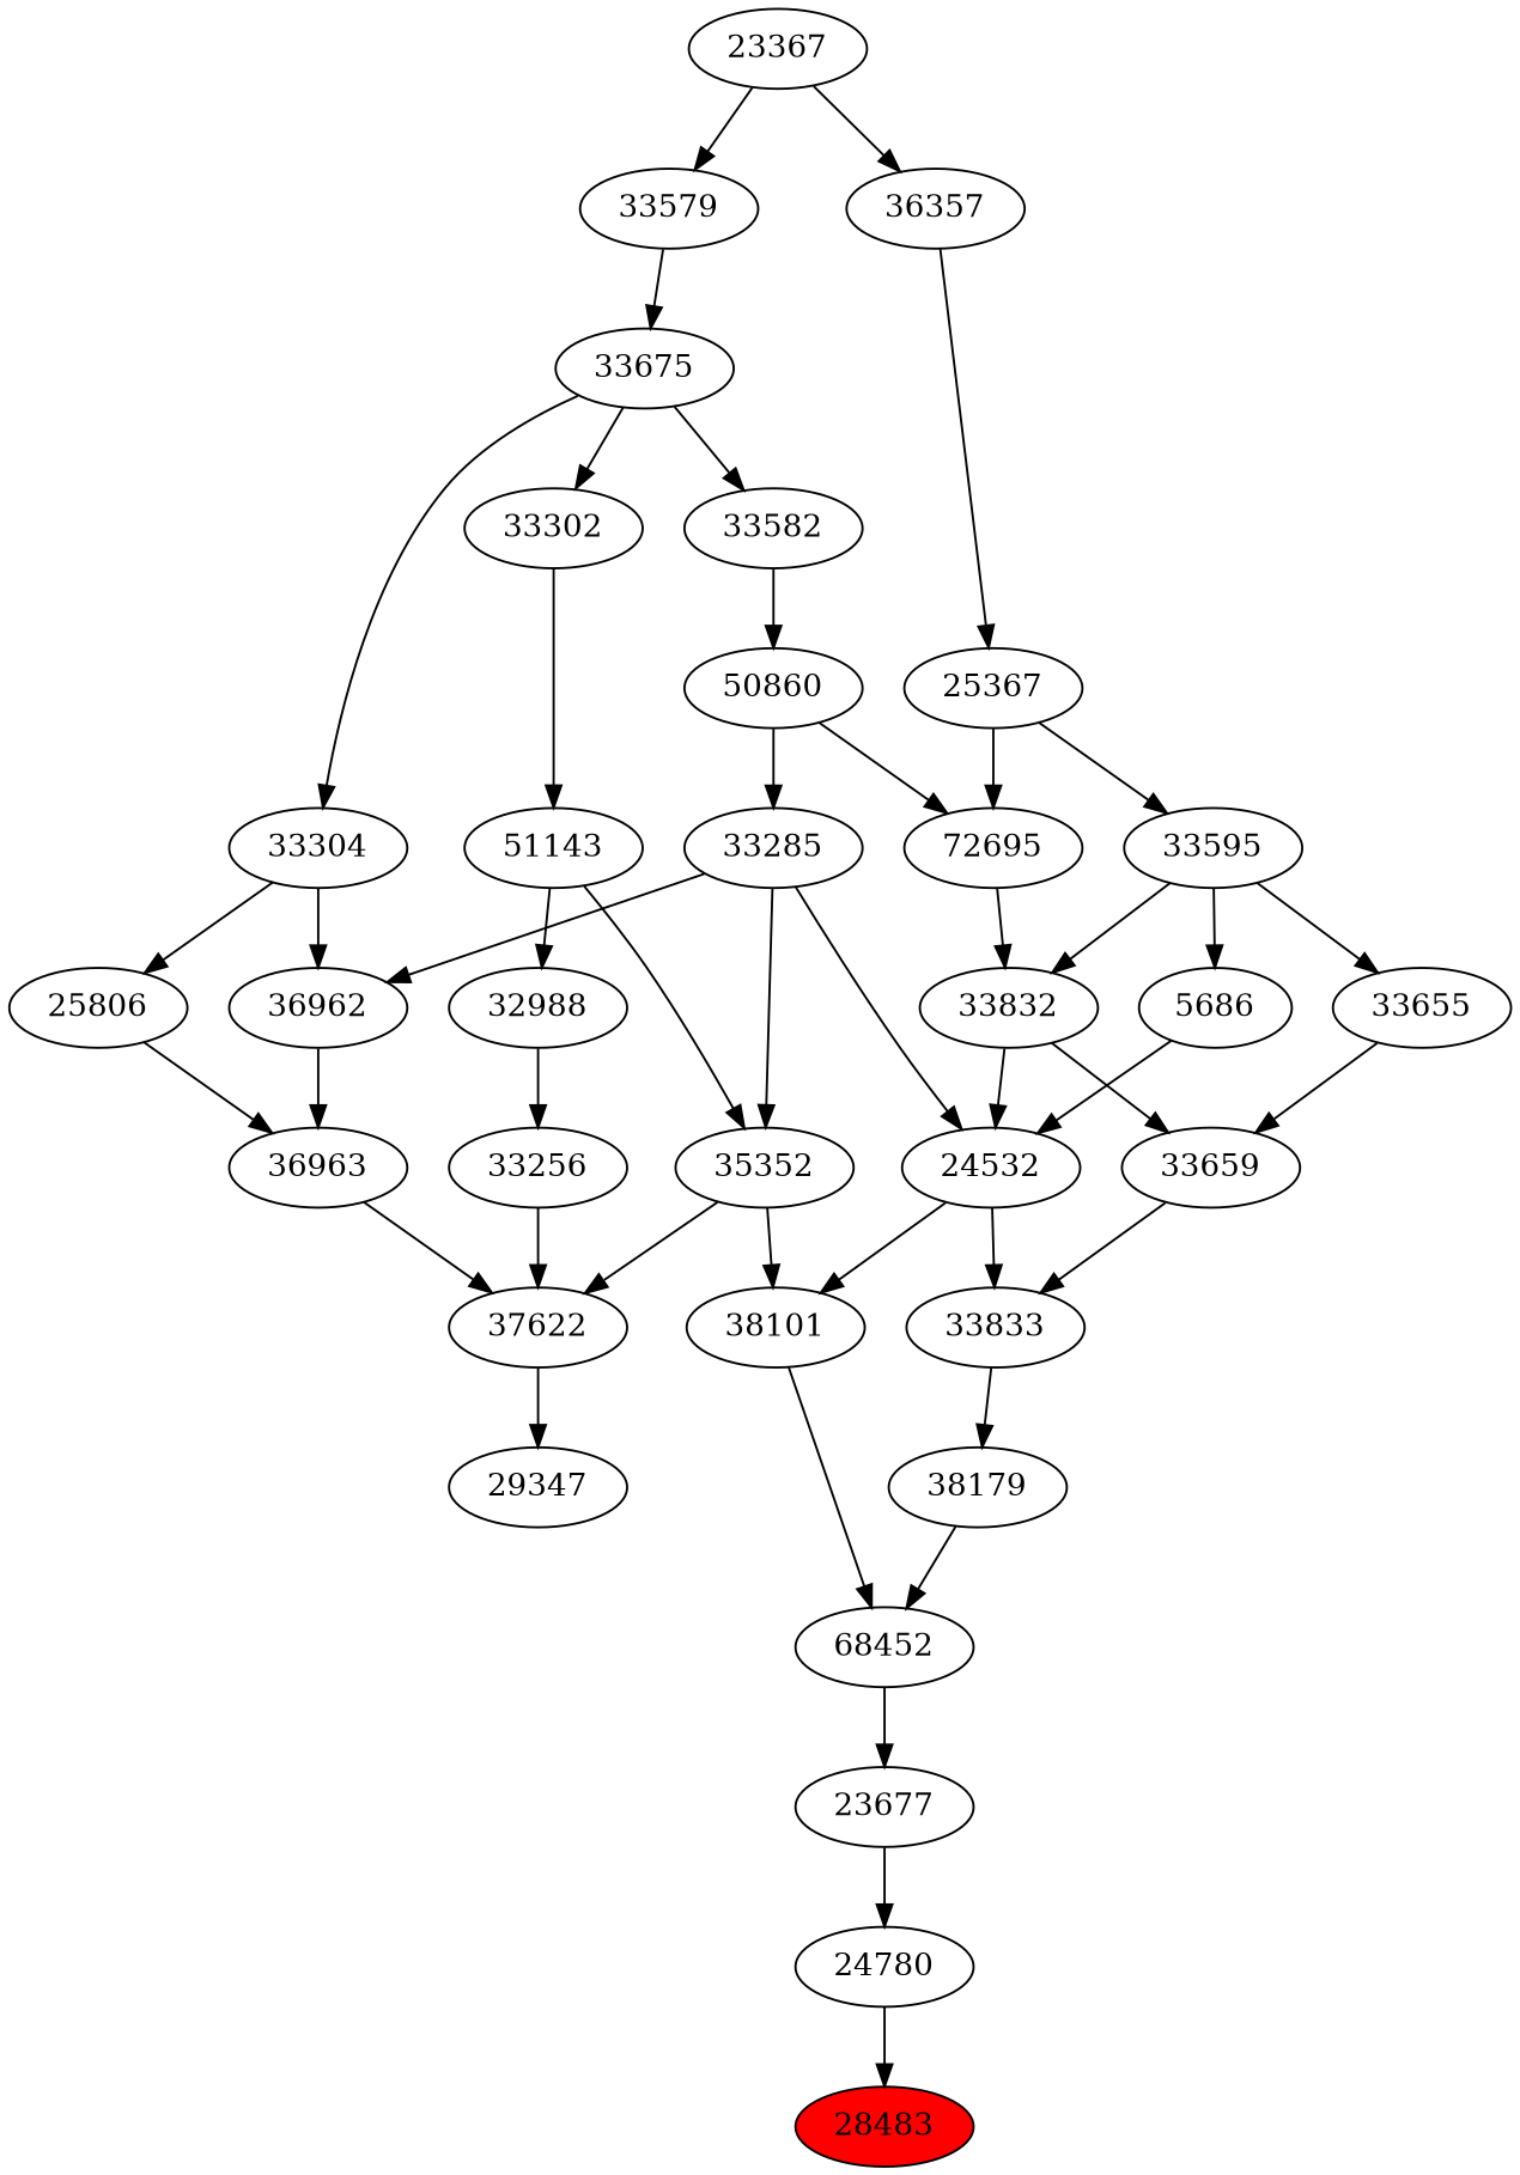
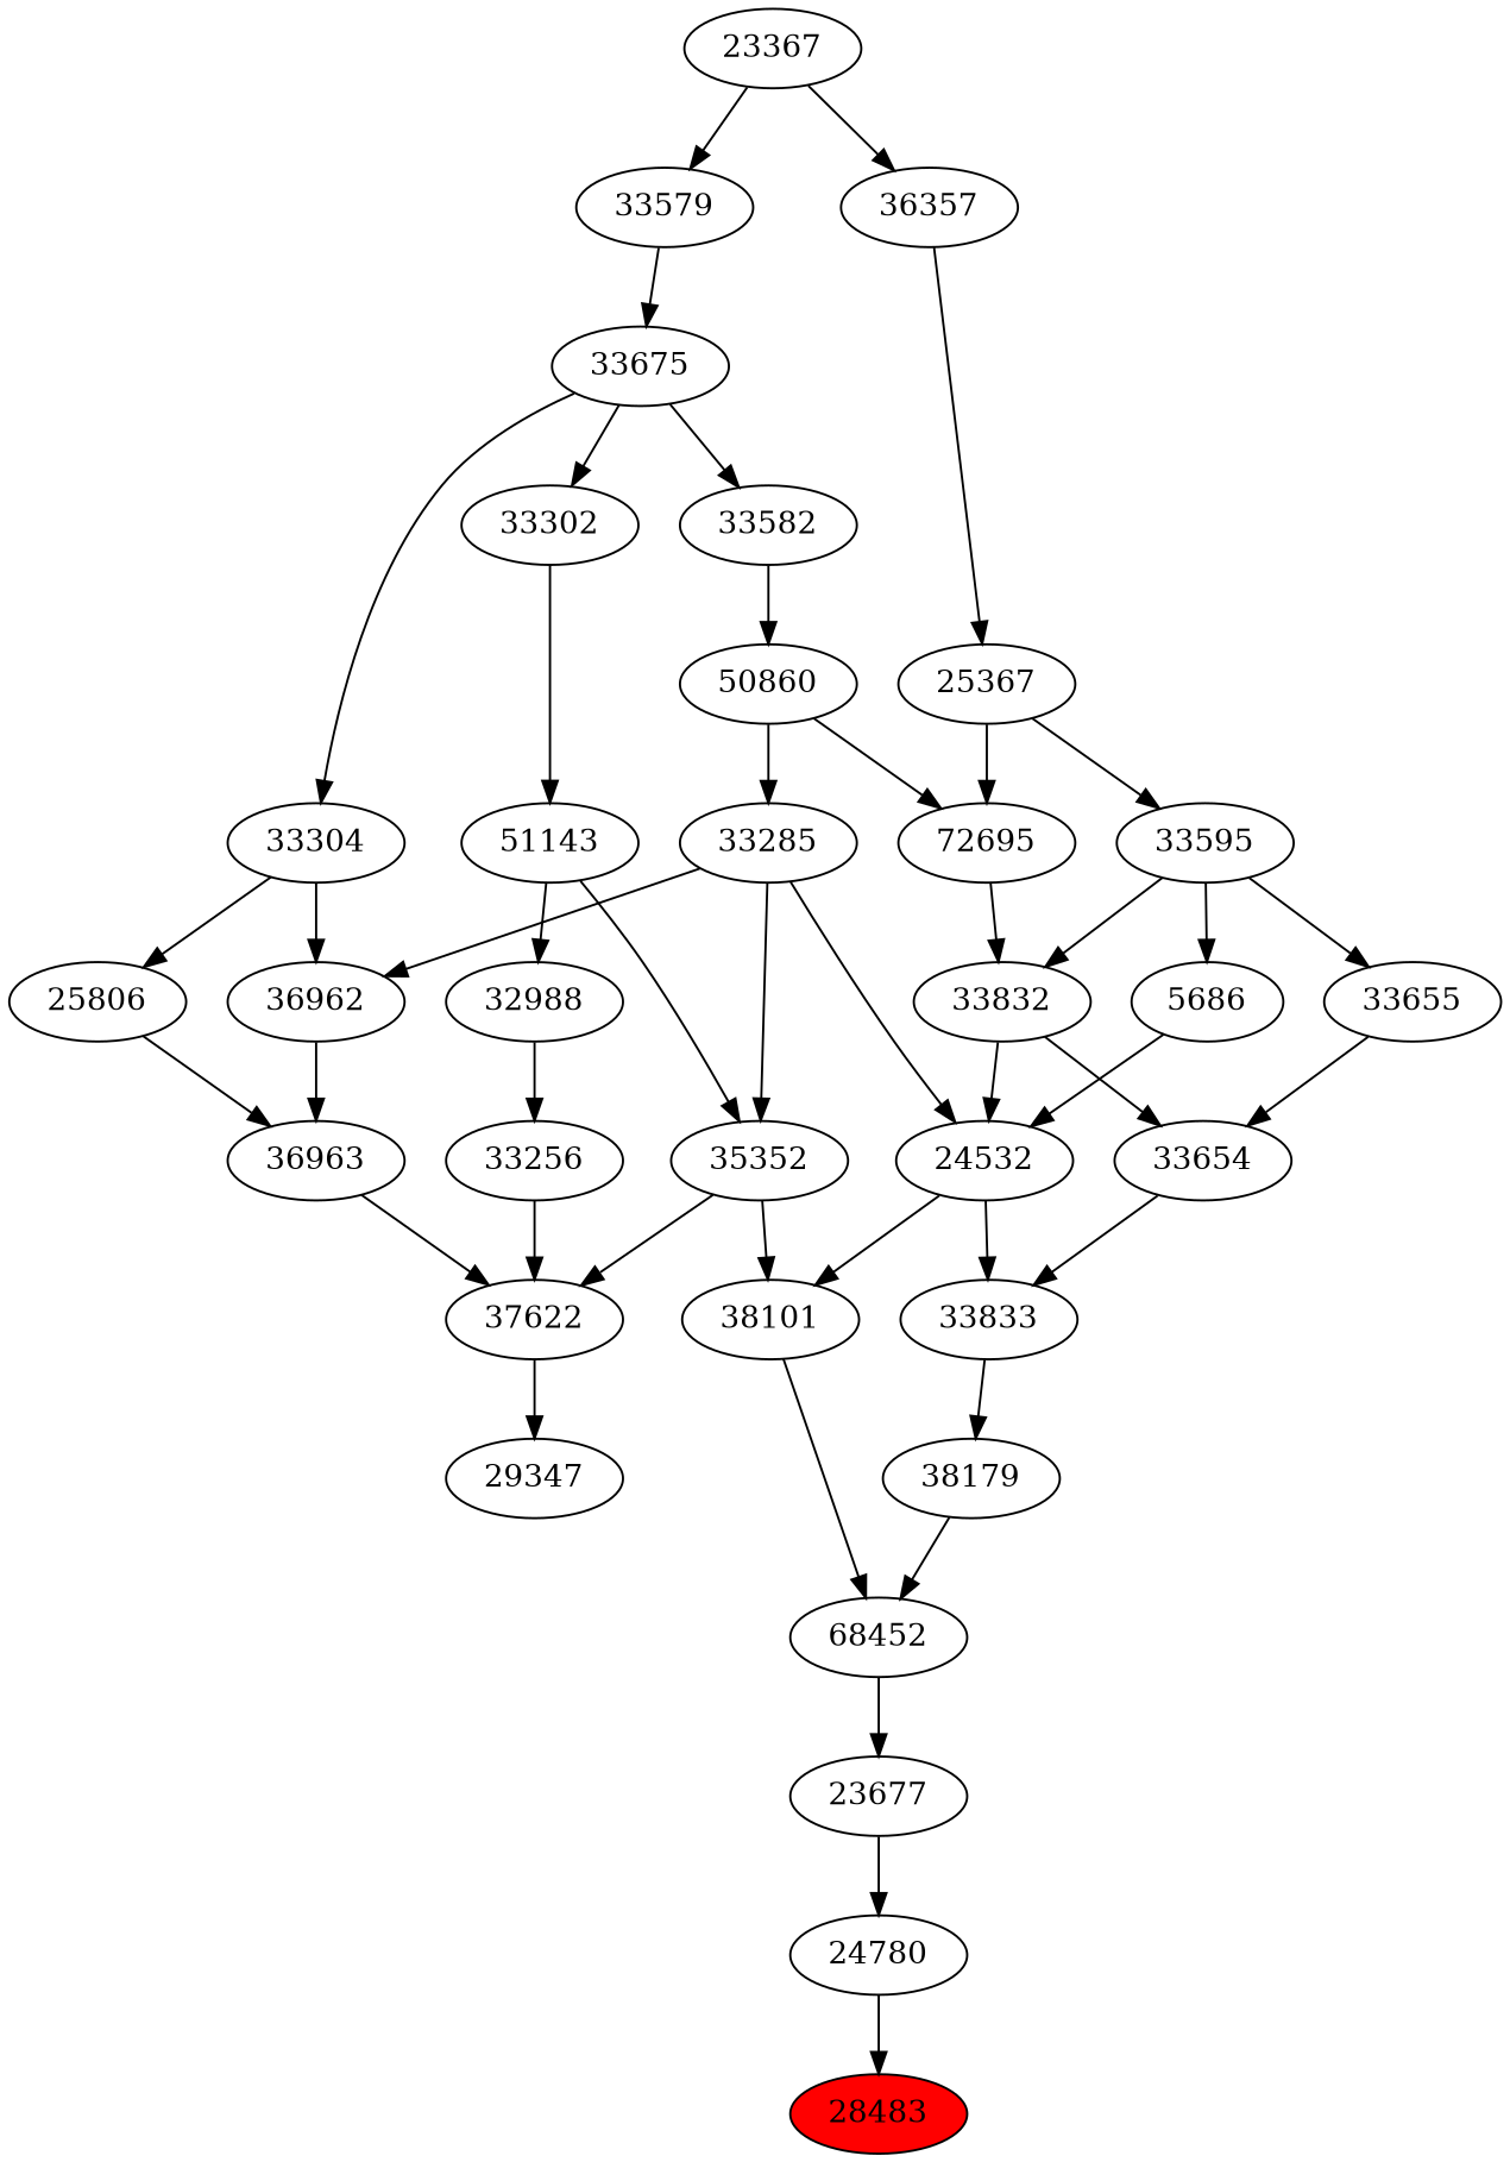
  strict digraph {
    fontname="DejaVu Serif"
    node [fontname="DejaVu Serif"]
    edge [fontname="DejaVu Serif"]
    n1 [fillcolor=red label=28483 style=filled]
    n2 [label=24780]
    n3 [label=29347]
    n4 [label=23677]
    n5 [label=37622]
    n6 [label=68452]
    n7 [label=36963]
    n8 [label=35352]
    n9 [label=38101]
    n10 [label=33256]
    n11 [label=38179]
    n12 [label=36962]
    n13 [label=25806]
    n14 [label=33285]
    n15 [label=24532]
    n16 [label=33833]
    n17 [label=51143]
    n18 [label=32988]
    n19 [label=33304]
    n20 [label=50860]
    n21 [label=72695]
    n22 [label=33832]
    n23 [label=33302]
-   n24 [label=33659]
+   n24 [label=33654]
    n25 [label=5686]
    n26 [label=33675]
    n27 [label=33582]
    n28 [label=33655]
    n29 [label=33595]
    n30 [label=33579]
    n31 [label=25367]
    n32 [label=23367]
    n33 [label=36357]
    n2 -> n1
    n4 -> n2
    n5 -> n3
    n6 -> n4
    n7 -> n5
    n8 -> n5
    n8 -> n9
    n9 -> n6
    n10 -> n5
    n11 -> n6
    n12 -> n7
    n13 -> n7
    n14 -> n8
    n14 -> n12
    n14 -> n15
    n15 -> n9
    n15 -> n16
    n16 -> n11
    n17 -> n8
    n17 -> n18
    n18 -> n10
    n19 -> n12
    n19 -> n13
    n20 -> n14
    n20 -> n21
    n21 -> n22
    n22 -> n15
    n22 -> n24
    n23 -> n17
    n24 -> n16
    n25 -> n15
    n26 -> n19
    n26 -> n23
    n26 -> n27
    n27 -> n20
    n28 -> n24
    n29 -> n22
    n29 -> n25
    n29 -> n28
    n30 -> n26
    n31 -> n21
    n31 -> n29
    n32 -> n30
    n32 -> n33
    n33 -> n31
  }
